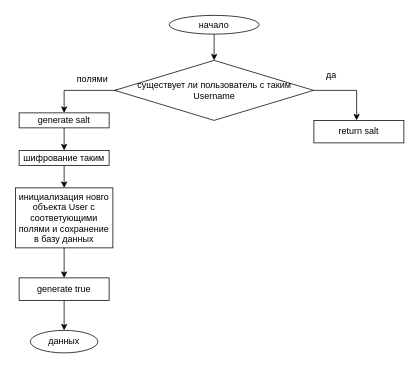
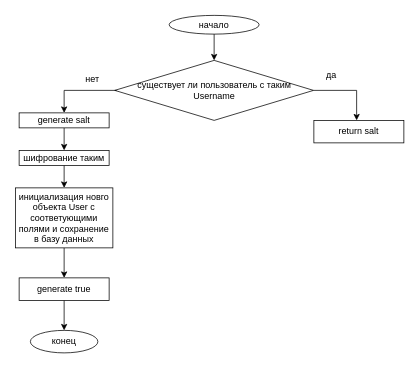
  <mxCell id="0" />
  <mxCell id="1" parent="0" />
  <mxCell id="2" value="начало" style="ellipse;whiteSpace=wrap;html=1;" parent="1" vertex="1"><mxGeometry x="225" y="20" width="120" height="25" as="geometry" /></mxCell>
  <mxCell id="3" value="" style="endArrow=classic;html=1;rounded=0;exitX=0.5;exitY=1;exitDx=0;exitDy=0;" parent="1" source="2" edge="1"><mxGeometry width="50" height="50" relative="1" as="geometry"><mxPoint x="315" y="150" as="sourcePoint" /><mxPoint x="285" y="80" as="targetPoint" /></mxGeometry></mxCell>
  <mxCell id="4" value="существует ли пользователь с таким Username" style="rhombus;whiteSpace=wrap;html=1;" parent="1" vertex="1"><mxGeometry x="152.5" y="80" width="265" height="80" as="geometry" /></mxCell>
  <mxCell id="5" value="" style="endArrow=none;html=1;rounded=0;" parent="1" edge="1"><mxGeometry width="50" height="50" relative="1" as="geometry"><mxPoint x="85" y="120" as="sourcePoint" /><mxPoint x="155" y="120" as="targetPoint" /></mxGeometry></mxCell>
- <mxCell id="6" value="полями" style="text;html=1;align=center;verticalAlign=middle;whiteSpace=wrap;rounded=0;" parent="1" vertex="1"><mxGeometry x="93" y="90" width="60" height="30" as="geometry" /></mxCell>
+ <mxCell id="6" value="нет" style="text;html=1;align=center;verticalAlign=middle;whiteSpace=wrap;rounded=0;" parent="1" vertex="1"><mxGeometry x="93" y="90" width="60" height="30" as="geometry" /></mxCell>
  <mxCell id="7" value="" style="endArrow=none;html=1;rounded=0;exitX=1;exitY=0.5;exitDx=0;exitDy=0;" parent="1" source="4" edge="1"><mxGeometry width="50" height="50" relative="1" as="geometry"><mxPoint x="425" y="130" as="sourcePoint" /><mxPoint x="475" y="120" as="targetPoint" /></mxGeometry></mxCell>
  <mxCell id="8" value="" style="endArrow=classic;html=1;rounded=0;" parent="1" edge="1"><mxGeometry width="50" height="50" relative="1" as="geometry"><mxPoint x="475" y="120" as="sourcePoint" /><mxPoint x="475" y="160" as="targetPoint" /></mxGeometry></mxCell>
  <mxCell id="9" value="да" style="text;html=1;align=center;verticalAlign=middle;whiteSpace=wrap;rounded=0;" parent="1" vertex="1"><mxGeometry x="418" y="90" width="47" height="20" as="geometry" /></mxCell>
  <mxCell id="10" value="" style="endArrow=classic;html=1;rounded=0;exitX=0.5;exitY=1;exitDx=0;exitDy=0;" parent="1" edge="1"><mxGeometry width="50" height="50" relative="1" as="geometry"><mxPoint x="85" y="170" as="sourcePoint" /><mxPoint x="85" y="200" as="targetPoint" /></mxGeometry></mxCell>
  <mxCell id="11" value="" style="endArrow=classic;html=1;rounded=0;entryX=0.5;entryY=0;entryDx=0;entryDy=0;" parent="1" edge="1"><mxGeometry width="50" height="50" relative="1" as="geometry"><mxPoint x="85" y="120" as="sourcePoint" /><mxPoint x="85" y="150" as="targetPoint" /></mxGeometry></mxCell>
  <mxCell id="12" value="" style="endArrow=classic;html=1;rounded=0;exitX=0.5;exitY=1;exitDx=0;exitDy=0;" parent="1" edge="1"><mxGeometry width="50" height="50" relative="1" as="geometry"><mxPoint x="85" y="220" as="sourcePoint" /><mxPoint x="85" y="250" as="targetPoint" /></mxGeometry></mxCell>
  <mxCell id="13" value="" style="endArrow=classic;html=1;rounded=0;exitX=0.5;exitY=1;exitDx=0;exitDy=0;" parent="1" edge="1"><mxGeometry width="50" height="50" relative="1" as="geometry"><mxPoint x="85" y="330" as="sourcePoint" /><mxPoint x="85" y="370" as="targetPoint" /></mxGeometry></mxCell>
  <mxCell id="14" value="" style="endArrow=classic;html=1;rounded=0;exitX=0.5;exitY=1;exitDx=0;exitDy=0;" parent="1" edge="1"><mxGeometry width="50" height="50" relative="1" as="geometry"><mxPoint x="85" y="400" as="sourcePoint" /><mxPoint x="85" y="440" as="targetPoint" /></mxGeometry></mxCell>
- <mxCell id="15" value="данных" style="ellipse;whiteSpace=wrap;html=1;" parent="1" vertex="1"><mxGeometry x="40" y="440" width="90" height="30" as="geometry" /></mxCell>
+ <mxCell id="15" value="конец" style="ellipse;whiteSpace=wrap;html=1;" parent="1" vertex="1"><mxGeometry x="40" y="440" width="90" height="30" as="geometry" /></mxCell>
  <mxCell id="16" value="return salt" style="rounded=0;whiteSpace=wrap;html=1;" vertex="1" parent="1"><mxGeometry x="418" y="160" width="120" height="30" as="geometry" /></mxCell>
  <mxCell id="17" value="generate salt" style="rounded=0;whiteSpace=wrap;html=1;" vertex="1" parent="1"><mxGeometry x="25" y="150" width="120" height="20" as="geometry" /></mxCell>
  <mxCell id="18" value="шифрование таким" style="rounded=0;whiteSpace=wrap;html=1;" vertex="1" parent="1"><mxGeometry x="25" y="200" width="120" height="20" as="geometry" /></mxCell>
  <mxCell id="19" value="инициализация новго объекта User с соответующими полями и сохранение в базу данных" style="rounded=0;whiteSpace=wrap;html=1;" vertex="1" parent="1"><mxGeometry x="20" y="250" width="130" height="80" as="geometry" /></mxCell>
  <mxCell id="20" value="generate true" style="rounded=0;whiteSpace=wrap;html=1;" vertex="1" parent="1"><mxGeometry x="25" y="370" width="120" height="30" as="geometry" /></mxCell>
